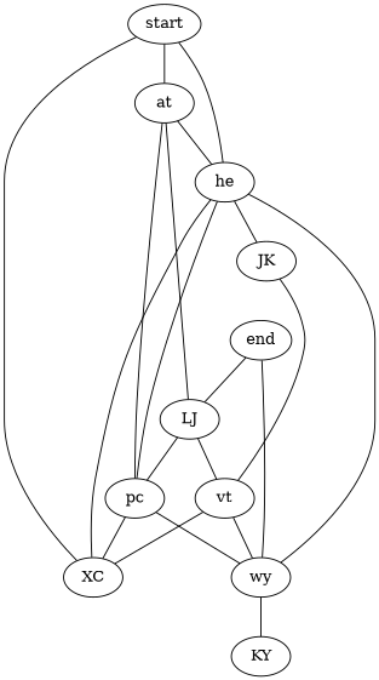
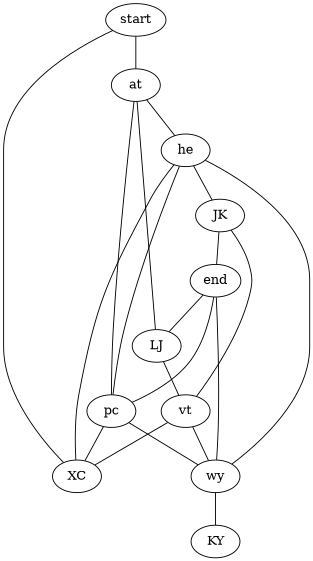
  graph {
    he
    JK
    end
    LJ
    wy
    KY
    pc
    XC
    vt
    start
    at
    he -- JK
+   JK -- end
    end -- LJ
-   LJ -- pc
+   end -- pc
    LJ -- vt
    wy -- he
    wy -- end
    wy -- KY
    pc -- he
    pc -- wy
    pc -- XC
    XC -- he
    vt -- JK
    vt -- wy
    vt -- XC
-   start -- he
    start -- XC
    start -- at
    at -- he
    at -- LJ
    at -- pc
  }
